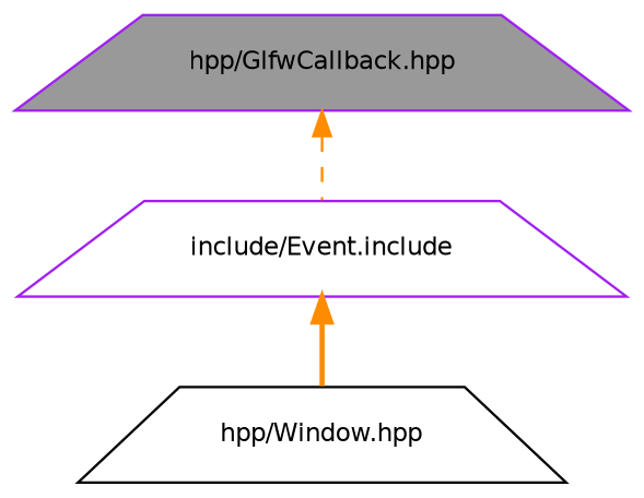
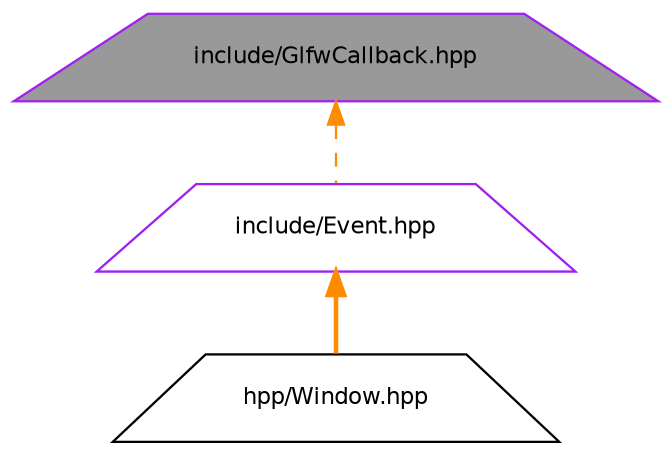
  digraph {
    node [color=purple fillcolor=white fontname=Helvetica fontsize=10 shape=trapezium style=filled]
    edge [color=darkorange dir=back fontname=Helvetica fontsize=10 labelfontname=Helvetica labelfontsize=10]
-   n1 [fillcolor=grey60 fontcolor=black height=0.2 label="hpp/GlfwCallback.hpp" width=0.4]
-   n2 [height=0.2 label="include/Event.include" width=0.4]
+   n1 [fillcolor=grey60 fontcolor=black height=0.2 label="include/GlfwCallback.hpp" width=0.4]
+   n2 [height=0.2 label="include/Event.hpp" width=0.4]
    n3 [color=black height=0.2 label="hpp/Window.hpp" width=0.4]
    n1 -> n2 [style=dashed]
    n2 -> n3 [style=bold]
  }
